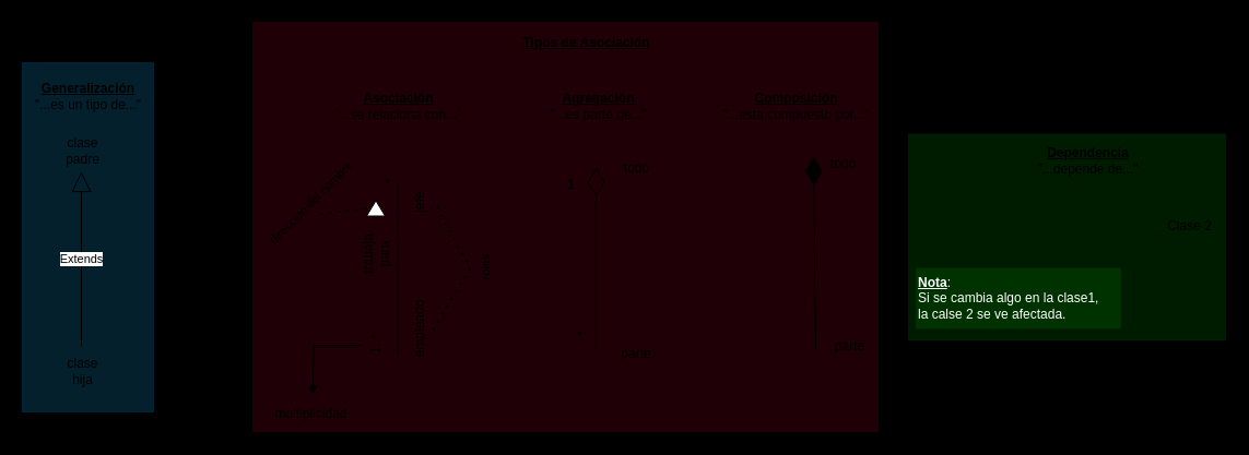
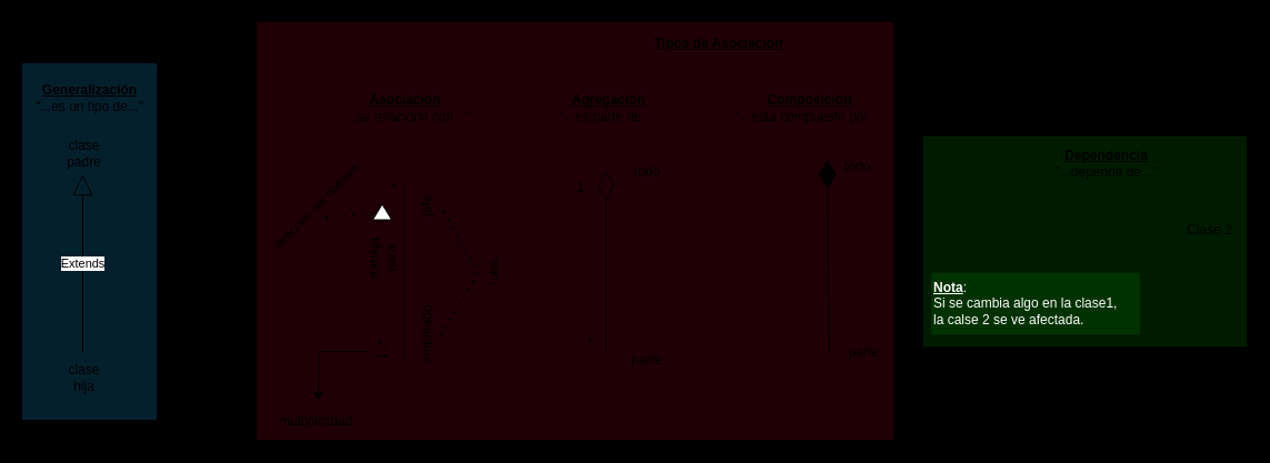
  <mxCell id="0" />
  <mxCell id="1" parent="0" />
  <mxCell id="2" value="" style="rounded=0;whiteSpace=wrap;html=1;fillColor=#008a00;fontColor=#ffffff;strokeColor=#005700;opacity=20;" vertex="1" parent="1"><mxGeometry x="831" y="122.5" width="290" height="189" as="geometry" /></mxCell>
  <mxCell id="3" value="" style="rounded=0;whiteSpace=wrap;html=1;fillColor=#a20025;fontColor=#ffffff;strokeColor=#6F0000;opacity=20;" vertex="1" parent="1"><mxGeometry x="231" y="20" width="572" height="375" as="geometry" /></mxCell>
  <mxCell id="4" value="" style="rounded=0;whiteSpace=wrap;html=1;fillColor=#1ba1e2;fontColor=#ffffff;strokeColor=#006EAF;opacity=20;" vertex="1" parent="1"><mxGeometry x="20" y="57" width="120" height="320" as="geometry" /></mxCell>
  <mxCell id="5" value="Extends" style="endArrow=block;endSize=16;endFill=0;html=1;rounded=0;" edge="1" parent="1"><mxGeometry width="160" relative="1" as="geometry"><mxPoint x="74" y="317" as="sourcePoint" /><mxPoint x="74" y="157" as="targetPoint" /></mxGeometry></mxCell>
  <mxCell id="6" value="&lt;b&gt;&lt;u&gt;Generalización&lt;/u&gt;&lt;/b&gt;&lt;br&gt;&quot;...es un tipo de...&quot;" style="text;html=1;align=center;verticalAlign=middle;resizable=0;points=[];autosize=1;strokeColor=none;fillColor=none;" vertex="1" parent="1"><mxGeometry x="22" y="67" width="115" height="41" as="geometry" /></mxCell>
  <mxCell id="7" value="clase&lt;br&gt;hija" style="text;html=1;align=center;verticalAlign=middle;resizable=0;points=[];autosize=1;strokeColor=none;fillColor=none;" vertex="1" parent="1"><mxGeometry x="51.5" y="319" width="46" height="41" as="geometry" /></mxCell>
  <mxCell id="8" value="clase&lt;br&gt;padre" style="text;html=1;align=center;verticalAlign=middle;resizable=0;points=[];autosize=1;strokeColor=none;fillColor=none;" vertex="1" parent="1"><mxGeometry x="50" y="117" width="49" height="41" as="geometry" /></mxCell>
  <mxCell id="9" value="" style="endArrow=none;html=1;edgeStyle=orthogonalEdgeStyle;rounded=0;" edge="1" parent="1"><mxGeometry relative="1" as="geometry"><mxPoint x="363.5" y="167" as="sourcePoint" /><mxPoint x="363.5" y="325" as="targetPoint" /></mxGeometry></mxCell>
  <mxCell id="10" value="&lt;b&gt;&lt;u&gt;Asociación&lt;/u&gt;&lt;/b&gt;&lt;br&gt;&quot;...se relaciona con...&quot;" style="text;html=1;align=center;verticalAlign=middle;resizable=0;points=[];autosize=1;strokeColor=none;fillColor=none;" vertex="1" parent="1"><mxGeometry x="297" y="76" width="134" height="41" as="geometry" /></mxCell>
  <mxCell id="11" value="trabaja&lt;br&gt;para" style="text;html=1;align=center;verticalAlign=middle;resizable=0;points=[];autosize=1;strokeColor=none;fillColor=none;rotation=-90;" vertex="1" parent="1"><mxGeometry x="316" y="213" width="55" height="41" as="geometry" /></mxCell>
  <mxCell id="12" value="" style="triangle;whiteSpace=wrap;html=1;rotation=-90;fillStyle=solid;fillColor=#ffffff;" vertex="1" parent="1"><mxGeometry x="336.5" y="182" width="14" height="17" as="geometry" /></mxCell>
  <mxCell id="13" value="empleado" style="text;html=1;align=center;verticalAlign=middle;resizable=0;points=[];autosize=1;strokeColor=none;fillColor=none;rotation=-90;" vertex="1" parent="1"><mxGeometry x="348" y="289" width="71" height="26" as="geometry" /></mxCell>
  <mxCell id="14" value="jefe" style="text;html=1;align=center;verticalAlign=middle;resizable=0;points=[];autosize=1;strokeColor=none;fillColor=none;rotation=-90;" vertex="1" parent="1"><mxGeometry x="365" y="173" width="37" height="26" as="geometry" /></mxCell>
  <mxCell id="15" value="" style="endArrow=none;dashed=1;html=1;dashPattern=1 3;strokeWidth=2;rounded=0;entryX=0.5;entryY=0;entryDx=0;entryDy=0;exitX=0.496;exitY=1;exitDx=0;exitDy=0;exitPerimeter=0;" edge="1" parent="1" source="16" target="12"><mxGeometry width="50" height="50" relative="1" as="geometry"><mxPoint x="309" y="157" as="sourcePoint" /><mxPoint x="561" y="257" as="targetPoint" /></mxGeometry></mxCell>
  <mxCell id="16" value="&lt;font style=&quot;font-size: 11px;&quot;&gt;direccion del nombre&lt;/font&gt;" style="text;html=1;align=center;verticalAlign=middle;resizable=0;points=[];autosize=1;strokeColor=none;fillColor=none;rotation=-45;" vertex="1" parent="1"><mxGeometry x="224" y="173" width="120" height="26" as="geometry" /></mxCell>
  <mxCell id="17" value="" style="endArrow=none;dashed=1;html=1;dashPattern=1 3;strokeWidth=2;rounded=0;exitX=0.5;exitY=0.981;exitDx=0;exitDy=0;exitPerimeter=0;entryX=0.5;entryY=1.019;entryDx=0;entryDy=0;entryPerimeter=0;" edge="1" parent="1" source="13" target="14"><mxGeometry width="50" height="50" relative="1" as="geometry"><mxPoint x="511" y="302" as="sourcePoint" /><mxPoint x="543" y="246" as="targetPoint" /><Array as="points"><mxPoint x="430" y="245" /></Array></mxGeometry></mxCell>
  <mxCell id="18" value="&lt;font style=&quot;font-size: 11px;&quot;&gt;roles&lt;/font&gt;" style="text;html=1;align=center;verticalAlign=middle;resizable=0;points=[];autosize=1;strokeColor=none;fillColor=none;rotation=-90;" vertex="1" parent="1"><mxGeometry x="423" y="232" width="42" height="26" as="geometry" /></mxCell>
  <mxCell id="19" style="edgeStyle=orthogonalEdgeStyle;rounded=0;orthogonalLoop=1;jettySize=auto;html=1;" edge="1" parent="1" source="20"><mxGeometry relative="1" as="geometry"><mxPoint x="286" y="361" as="targetPoint" /></mxGeometry></mxCell>
  <mxCell id="20" value="1..*" style="text;html=1;align=center;verticalAlign=middle;resizable=0;points=[];autosize=1;strokeColor=none;fillColor=none;rotation=-90;" vertex="1" parent="1"><mxGeometry x="325.5" y="303" width="36" height="26" as="geometry" /></mxCell>
  <mxCell id="21" value="*" style="text;html=1;align=center;verticalAlign=middle;resizable=0;points=[];autosize=1;strokeColor=none;fillColor=none;" vertex="1" parent="1"><mxGeometry x="342" y="156" width="23" height="26" as="geometry" /></mxCell>
  <mxCell id="22" value="multiplicidad" style="text;html=1;align=center;verticalAlign=middle;resizable=0;points=[];autosize=1;strokeColor=none;fillColor=none;" vertex="1" parent="1"><mxGeometry x="242" y="366" width="84" height="26" as="geometry" /></mxCell>
  <mxCell id="23" value="" style="endArrow=diamondThin;endFill=0;endSize=24;html=1;rounded=0;" edge="1" parent="1"><mxGeometry width="160" relative="1" as="geometry"><mxPoint x="545" y="319" as="sourcePoint" /><mxPoint x="545" y="153" as="targetPoint" /></mxGeometry></mxCell>
  <mxCell id="24" value="&lt;b&gt;&lt;u&gt;Agregación&lt;/u&gt;&lt;/b&gt;&lt;div&gt;&quot;...es parte de...&quot;&lt;/div&gt;" style="text;html=1;align=center;verticalAlign=middle;resizable=0;points=[];autosize=1;strokeColor=none;fillColor=none;" vertex="1" parent="1"><mxGeometry x="493" y="76" width="107" height="41" as="geometry" /></mxCell>
  <mxCell id="25" value="todo" style="text;html=1;align=center;verticalAlign=middle;resizable=0;points=[];autosize=1;strokeColor=none;fillColor=none;" vertex="1" parent="1"><mxGeometry x="561.5" y="141" width="41" height="26" as="geometry" /></mxCell>
  <mxCell id="26" value="parte" style="text;strokeColor=none;align=center;fillColor=none;html=1;verticalAlign=middle;whiteSpace=wrap;rounded=0;" vertex="1" parent="1"><mxGeometry x="552" y="309" width="60" height="30" as="geometry" /></mxCell>
  <mxCell id="27" value="1" style="text;html=1;align=center;verticalAlign=middle;resizable=0;points=[];autosize=1;strokeColor=none;fillColor=none;" vertex="1" parent="1"><mxGeometry x="509" y="156" width="25" height="26" as="geometry" /></mxCell>
  <mxCell id="28" value="*" style="text;html=1;align=center;verticalAlign=middle;resizable=0;points=[];autosize=1;strokeColor=none;fillColor=none;" vertex="1" parent="1"><mxGeometry x="518" y="295" width="23" height="26" as="geometry" /></mxCell>
  <mxCell id="29" value="" style="endArrow=diamondThin;endFill=1;endSize=24;html=1;rounded=0;" edge="1" parent="1"><mxGeometry width="160" relative="1" as="geometry"><mxPoint x="746" y="319" as="sourcePoint" /><mxPoint x="744" y="143" as="targetPoint" /></mxGeometry></mxCell>
  <mxCell id="30" value="&lt;b&gt;&lt;u&gt;Composición&lt;/u&gt;&lt;/b&gt;&lt;div&gt;&quot;...esta compuesto por...&quot;&lt;/div&gt;" style="text;html=1;align=center;verticalAlign=middle;resizable=0;points=[];autosize=1;strokeColor=none;fillColor=none;" vertex="1" parent="1"><mxGeometry x="652" y="76" width="151" height="41" as="geometry" /></mxCell>
  <mxCell id="31" value="todo" style="text;html=1;align=center;verticalAlign=middle;resizable=0;points=[];autosize=1;strokeColor=none;fillColor=none;" vertex="1" parent="1"><mxGeometry x="750" y="137" width="41" height="26" as="geometry" /></mxCell>
  <mxCell id="32" value="parte" style="text;html=1;align=center;verticalAlign=middle;resizable=0;points=[];autosize=1;strokeColor=none;fillColor=none;" vertex="1" parent="1"><mxGeometry x="754" y="304" width="45" height="26" as="geometry" /></mxCell>
- <mxCell id="33" value="&lt;b&gt;&lt;u&gt;Tipos de Asociación&lt;/u&gt;&lt;/b&gt;" style="text;html=1;align=center;verticalAlign=middle;resizable=0;points=[];autosize=1;strokeColor=none;fillColor=none;" vertex="1" parent="1"><mxGeometry x="468.5" y="26" width="134" height="26" as="geometry" /></mxCell>
+ <mxCell id="33" value="&lt;b&gt;&lt;u&gt;Tipos de Asociación&lt;/u&gt;&lt;/b&gt;" style="text;html=1;align=center;verticalAlign=middle;resizable=0;points=[];autosize=1;strokeColor=none;fillColor=none;" vertex="1" parent="1"><mxGeometry x="578.5" y="26" width="134" height="26" as="geometry" /></mxCell>
  <mxCell id="34" value="&lt;b&gt;&lt;u&gt;Dependencia&lt;/u&gt;&lt;/b&gt;&lt;br&gt;&quot;...depende de...&quot;" style="text;html=1;align=center;verticalAlign=middle;resizable=0;points=[];autosize=1;strokeColor=none;fillColor=none;" vertex="1" parent="1"><mxGeometry x="940" y="126.5" width="110" height="41" as="geometry" /></mxCell>
  <mxCell id="35" value="Clase 2" style="text;html=1;align=center;verticalAlign=middle;resizable=0;points=[];autosize=1;strokeColor=none;fillColor=none;" vertex="1" parent="1"><mxGeometry x="1058" y="193.5" width="59" height="26" as="geometry" /></mxCell>
  <mxCell id="36" value="&lt;div style=&quot;&quot;&gt;&lt;span style=&quot;background-color: initial;&quot;&gt;&lt;u&gt;&lt;b&gt;Nota&lt;/b&gt;&lt;/u&gt;:&lt;/span&gt;&lt;/div&gt;Si se cambia algo en la clase1,&amp;nbsp;&lt;br&gt;&lt;span style=&quot;background-color: initial;&quot;&gt;la calse 2 se ve afectada.&lt;/span&gt;" style="text;html=1;align=left;verticalAlign=middle;resizable=0;points=[];autosize=1;strokeColor=#005700;fillColor=#008a00;fontColor=#ffffff;opacity=20;" vertex="1" parent="1"><mxGeometry x="838" y="245.5" width="187" height="55" as="geometry" /></mxCell>
